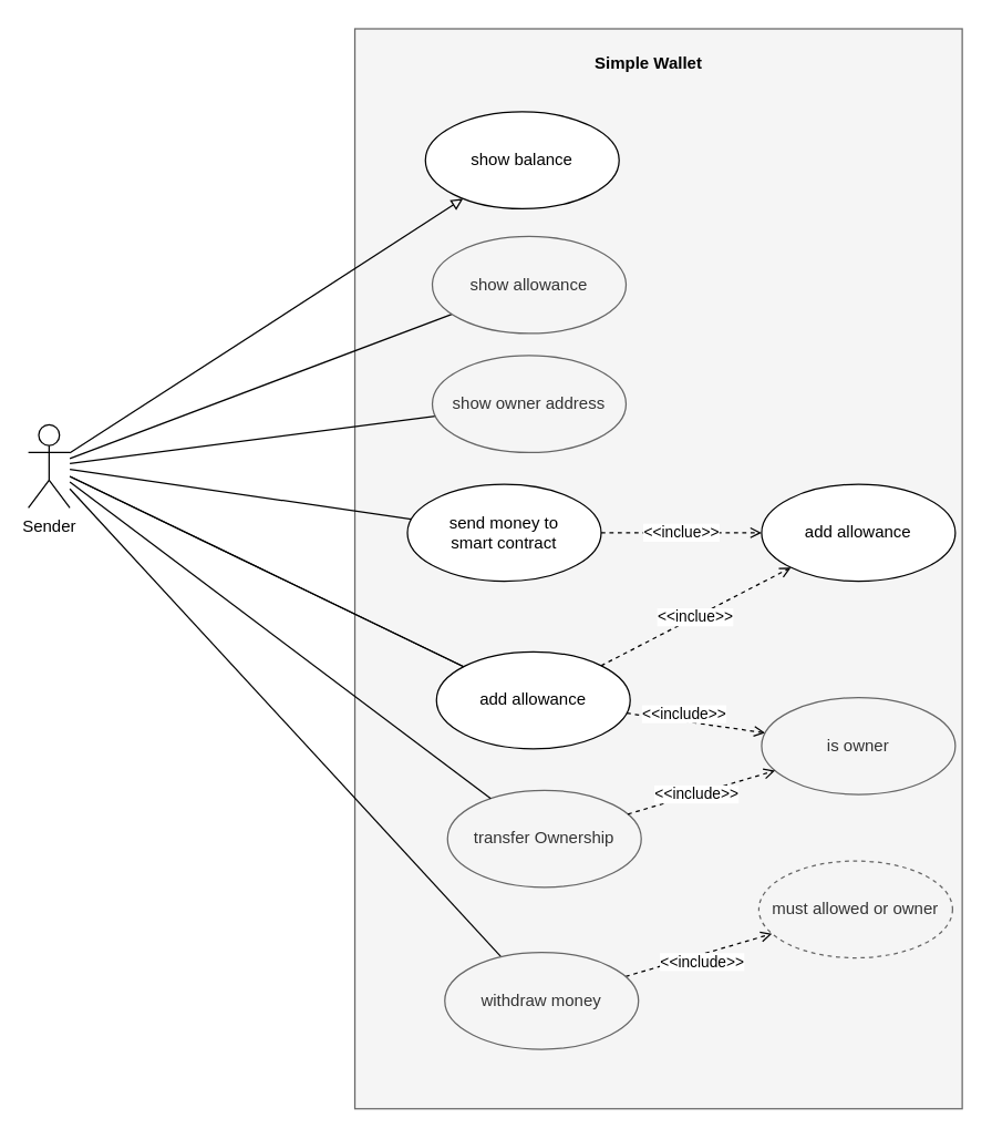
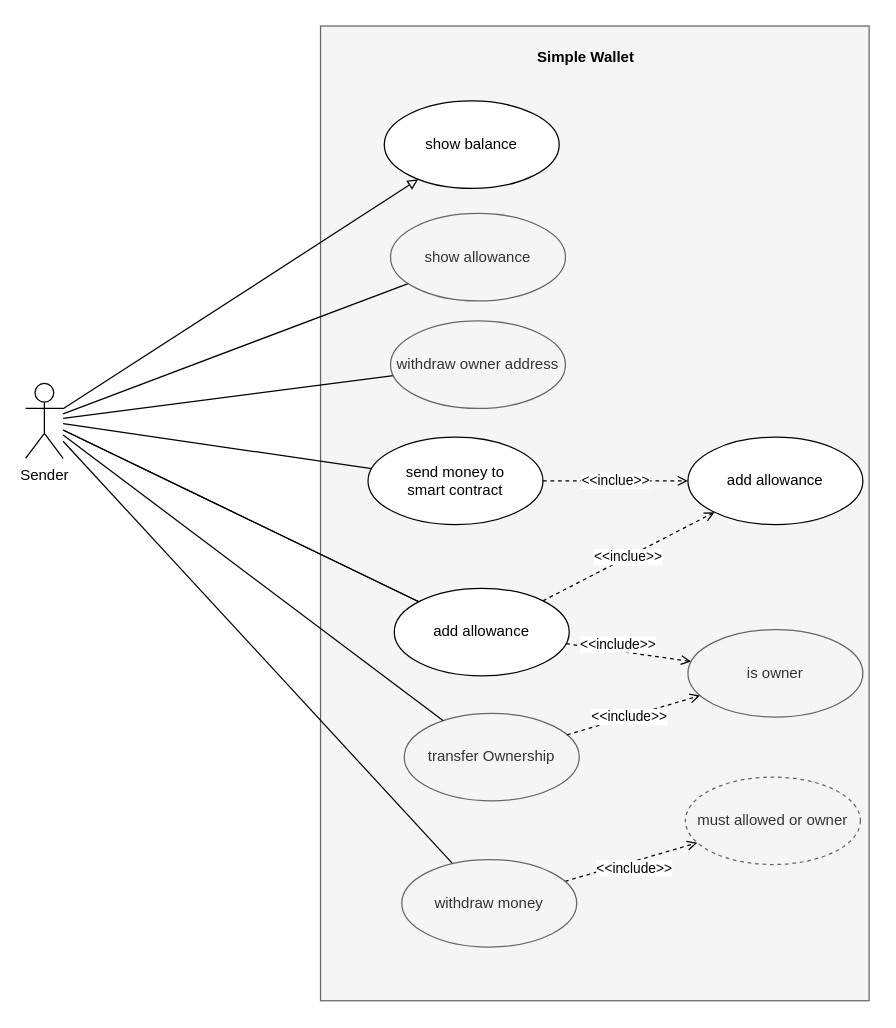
  <mxCell id="0" />
  <mxCell id="1" parent="0" />
  <mxCell id="2" value="" style="rounded=0;whiteSpace=wrap;html=1;fillColor=#f5f5f5;fontColor=#333333;strokeColor=#666666;" parent="1" vertex="1"><mxGeometry x="256" y="20" width="439" height="780" as="geometry" /></mxCell>
  <mxCell id="3" style="rounded=0;orthogonalLoop=1;jettySize=auto;html=1;endArrow=none;endFill=0;" parent="1" source="9" target="26" edge="1"><mxGeometry relative="1" as="geometry" /></mxCell>
  <mxCell id="4" style="edgeStyle=none;rounded=0;orthogonalLoop=1;jettySize=auto;html=1;endArrow=none;endFill=0;" parent="1" source="9" target="12" edge="1"><mxGeometry relative="1" as="geometry" /></mxCell>
  <mxCell id="5" style="edgeStyle=none;rounded=0;jumpStyle=none;jumpSize=1;orthogonalLoop=1;jettySize=auto;html=1;strokeWidth=1;endArrow=none;endFill=0;" parent="1" source="9" target="14" edge="1"><mxGeometry relative="1" as="geometry" /></mxCell>
  <mxCell id="6" style="edgeStyle=none;rounded=0;orthogonalLoop=1;jettySize=auto;html=1;endArrow=none;endFill=0;" parent="1" source="9" target="17" edge="1"><mxGeometry relative="1" as="geometry" /></mxCell>
  <mxCell id="7" style="edgeStyle=none;rounded=0;orthogonalLoop=1;jettySize=auto;html=1;endArrow=none;endFill=0;" parent="1" source="9" target="16" edge="1"><mxGeometry relative="1" as="geometry" /></mxCell>
  <mxCell id="8" style="rounded=0;orthogonalLoop=1;jettySize=auto;html=1;endArrow=block;endFill=0;" edge="1" parent="1" source="9" target="28"><mxGeometry relative="1" as="geometry" /></mxCell>
  <mxCell id="9" value="Sender" style="shape=umlActor;verticalLabelPosition=bottom;verticalAlign=top;html=1;" parent="1" vertex="1"><mxGeometry x="20" y="306" width="30" height="60" as="geometry" /></mxCell>
  <mxCell id="10" style="edgeStyle=none;rounded=0;orthogonalLoop=1;jettySize=auto;html=1;dashed=1;endArrow=open;endFill=0;" parent="1" source="12" target="25" edge="1"><mxGeometry relative="1" as="geometry" /></mxCell>
  <mxCell id="11" value="&amp;lt;&amp;lt;include&amp;gt;&amp;gt;" style="edgeLabel;html=1;align=center;verticalAlign=middle;resizable=0;points=[];" parent="10" vertex="1" connectable="0"><mxGeometry x="0.323" y="-1" relative="1" as="geometry"><mxPoint x="-15" y="9" as="offset" /></mxGeometry></mxCell>
  <mxCell id="12" value="withdraw money" style="ellipse;whiteSpace=wrap;html=1;fillColor=#f5f5f5;fontColor=#333333;strokeColor=#666666;" parent="1" vertex="1"><mxGeometry x="321" y="687" width="140" height="70" as="geometry" /></mxCell>
  <mxCell id="13" value="&amp;lt;&amp;lt;inclue&amp;gt;&amp;gt;" style="edgeStyle=orthogonalEdgeStyle;rounded=0;orthogonalLoop=1;jettySize=auto;html=1;dashed=1;endArrow=open;endFill=0;" edge="1" parent="1" source="14" target="29"><mxGeometry relative="1" as="geometry" /></mxCell>
  <mxCell id="14" value="send money to&lt;br&gt;smart contract" style="ellipse;whiteSpace=wrap;html=1;" parent="1" vertex="1"><mxGeometry x="294" y="349" width="140" height="70" as="geometry" /></mxCell>
  <mxCell id="15" value="&lt;b&gt;Simple Wallet&lt;/b&gt;" style="text;html=1;strokeColor=none;fillColor=none;align=center;verticalAlign=middle;whiteSpace=wrap;rounded=0;" parent="1" vertex="1"><mxGeometry x="426" y="30" width="85" height="30" as="geometry" /></mxCell>
  <mxCell id="16" value="show allowance" style="ellipse;whiteSpace=wrap;html=1;fillColor=#f5f5f5;strokeColor=#666666;fontColor=#333333;" parent="1" vertex="1"><mxGeometry x="312" y="170" width="140" height="70" as="geometry" /></mxCell>
- <mxCell id="17" value="show owner address" style="ellipse;whiteSpace=wrap;html=1;fillColor=#f5f5f5;fontColor=#333333;strokeColor=#666666;" parent="1" vertex="1"><mxGeometry x="312" y="256" width="140" height="70" as="geometry" /></mxCell>
+ <mxCell id="17" value="withdraw owner address" style="ellipse;whiteSpace=wrap;html=1;fillColor=#f5f5f5;fontColor=#333333;strokeColor=#666666;" parent="1" vertex="1"><mxGeometry x="312" y="256" width="140" height="70" as="geometry" /></mxCell>
  <mxCell id="18" value="transfer Ownership" style="ellipse;whiteSpace=wrap;html=1;fillColor=#f5f5f5;fontColor=#333333;strokeColor=#666666;" parent="1" vertex="1"><mxGeometry x="323" y="570" width="140" height="70" as="geometry" /></mxCell>
  <mxCell id="19" style="rounded=0;orthogonalLoop=1;jettySize=auto;html=1;endArrow=none;endFill=0;" parent="1" source="9" target="18" edge="1"><mxGeometry relative="1" as="geometry"><mxPoint x="207" y="456" as="sourcePoint" /><mxPoint x="331.735" y="503.806" as="targetPoint" /></mxGeometry></mxCell>
  <mxCell id="20" style="edgeStyle=none;rounded=0;orthogonalLoop=1;jettySize=auto;html=1;endArrow=open;endFill=0;dashed=1;" parent="1" source="26" target="22" edge="1"><mxGeometry relative="1" as="geometry"><Array as="points" /></mxGeometry></mxCell>
  <mxCell id="21" value="&amp;lt;&amp;lt;include&amp;gt;&amp;gt;" style="edgeLabel;html=1;align=center;verticalAlign=middle;resizable=0;points=[];" parent="20" vertex="1" connectable="0"><mxGeometry x="-0.333" y="1" relative="1" as="geometry"><mxPoint x="7" y="-4" as="offset" /></mxGeometry></mxCell>
  <mxCell id="22" value="is owner" style="ellipse;whiteSpace=wrap;html=1;fillColor=#f5f5f5;fontColor=#333333;strokeColor=#666666;" parent="1" vertex="1"><mxGeometry x="550" y="503" width="140" height="70" as="geometry" /></mxCell>
  <mxCell id="23" style="edgeStyle=none;rounded=0;orthogonalLoop=1;jettySize=auto;html=1;endArrow=open;endFill=0;dashed=1;" parent="1" source="18" target="22" edge="1"><mxGeometry relative="1" as="geometry"><mxPoint x="447.913" y="652.058" as="sourcePoint" /><mxPoint x="546.32" y="689.788" as="targetPoint" /></mxGeometry></mxCell>
  <mxCell id="24" value="&amp;lt;&amp;lt;include&amp;gt;&amp;gt;" style="edgeLabel;html=1;align=center;verticalAlign=middle;resizable=0;points=[];" parent="23" vertex="1" connectable="0"><mxGeometry x="-0.333" y="1" relative="1" as="geometry"><mxPoint x="14" y="-3" as="offset" /></mxGeometry></mxCell>
  <mxCell id="25" value="must allowed or owner" style="ellipse;whiteSpace=wrap;html=1;fillColor=#f5f5f5;fontColor=#333333;strokeColor=#666666;dashed=1;" parent="1" vertex="1"><mxGeometry x="548" y="621" width="140" height="70" as="geometry" /></mxCell>
  <mxCell id="26" value="add allowance" style="ellipse;whiteSpace=wrap;html=1;" parent="1" vertex="1"><mxGeometry x="315" y="470" width="140" height="70" as="geometry" /></mxCell>
  <mxCell id="27" value="" style="edgeStyle=none;rounded=0;orthogonalLoop=1;jettySize=auto;html=1;endArrow=none;endFill=0;" edge="1" parent="1" source="9" target="26"><mxGeometry relative="1" as="geometry"><mxPoint x="97" y="455.857" as="sourcePoint" /><mxPoint x="537.013" y="451.667" as="targetPoint" /></mxGeometry></mxCell>
  <mxCell id="28" value="show balance" style="ellipse;whiteSpace=wrap;html=1;" vertex="1" parent="1"><mxGeometry x="307" y="80" width="140" height="70" as="geometry" /></mxCell>
  <mxCell id="29" value="add allowance" style="ellipse;whiteSpace=wrap;html=1;" vertex="1" parent="1"><mxGeometry x="550" y="349" width="140" height="70" as="geometry" /></mxCell>
  <mxCell id="30" value="&amp;lt;&amp;lt;inclue&amp;gt;&amp;gt;" style="rounded=0;orthogonalLoop=1;jettySize=auto;html=1;dashed=1;endArrow=open;endFill=0;" edge="1" parent="1" source="26" target="29"><mxGeometry relative="1" as="geometry"><mxPoint x="444" y="394" as="sourcePoint" /><mxPoint x="560" y="394" as="targetPoint" /></mxGeometry></mxCell>
